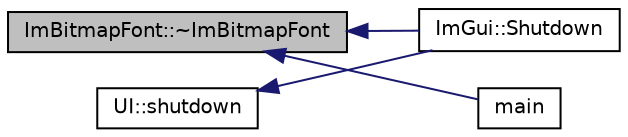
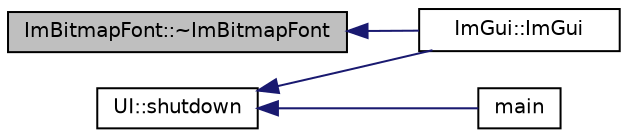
  digraph {
    fontname="DejaVu Sans"
    rankdir=LR
    node [color=black fillcolor=white fontname="DejaVu Sans" fontsize=10 shape=record style=filled]
    edge [color=midnightblue dir=back fontname="DejaVu Sans" fontsize=10 labelfontname=Helvetica labelfontsize=10 style=solid]
    n1 [fillcolor=grey75 fontcolor=black height=0.2 label="ImBitmapFont::~ImBitmapFont" width=0.4]
-   n2 [height=0.2 label="ImGui::Shutdown" width=0.4]
+   n2 [height=0.2 label="ImGui::ImGui" width=0.4]
    n3 [height=0.2 label="UI::shutdown" width=0.4]
    n4 [height=0.2 label=main width=0.4]
    n1 -> n2
    n3 -> n2
-   n1 -> n4
+   n3 -> n4
  }
